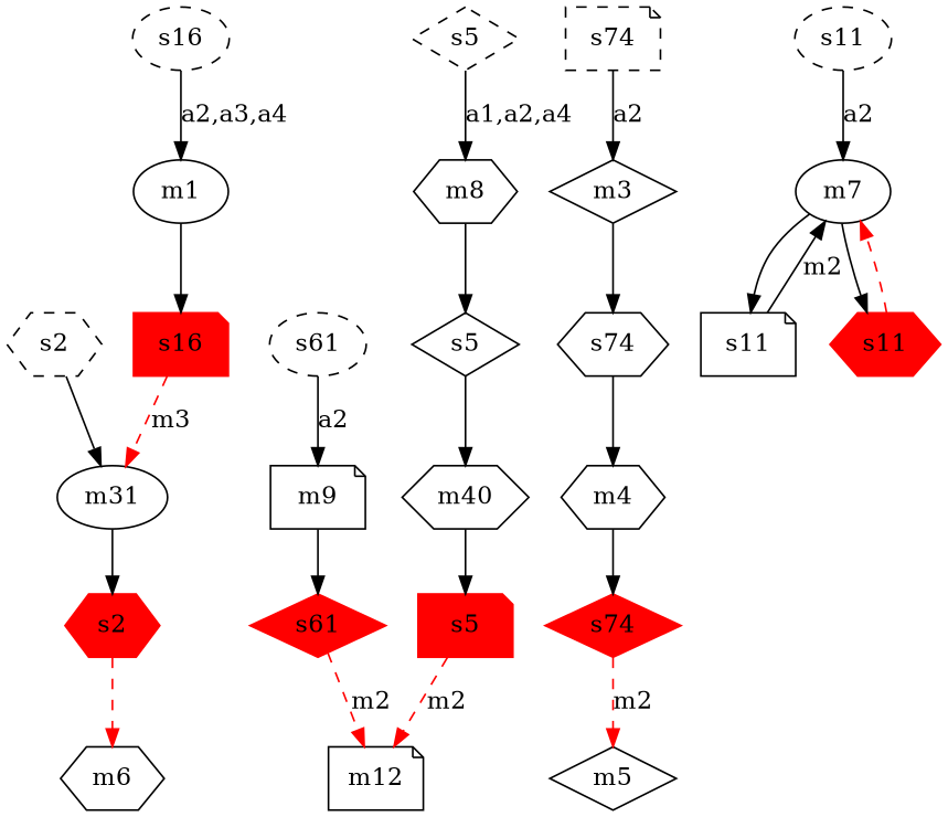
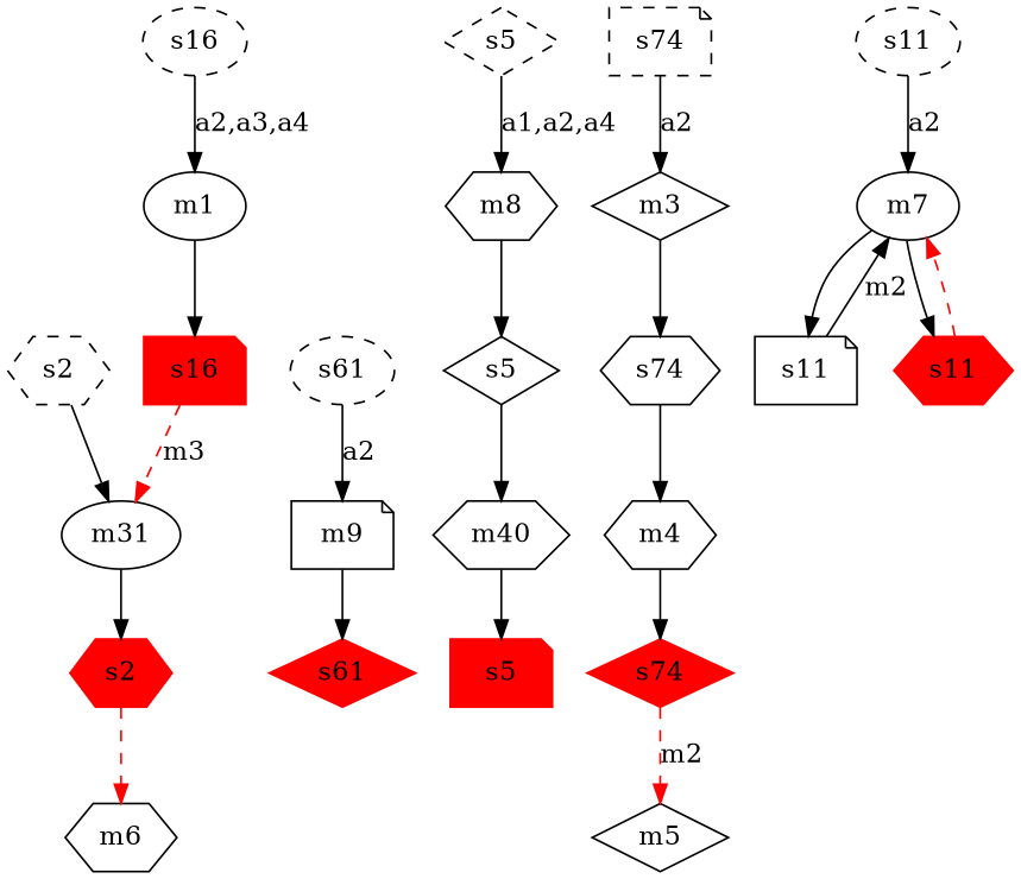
  digraph {
    node [shape=hexagon]
    m1 [shape=ellipse]
    n2 [color=red label=s16 shape=note style=filled]
    n3 [label=m31 shape=ellipse]
-   m12 [shape=note]
    m9 [shape=note]
    n6 [color=red label=s61 shape=diamond style=filled]
    m3 [shape=diamond]
    n8 [label=s74]
    m4
    n10 [color=red label=s2 style=filled]
    m6
    n12 [label=m40]
    n13 [color=red label=s5 shape=note style=filled]
    n14 [label=s5 shape=diamond]
    m8
    n16 [color=red label=s74 shape=diamond style=filled]
    m5 [shape=diamond]
    m7 [shape=ellipse]
    n19 [label=s11 shape=note]
    n20 [color=red label=s11 style=filled]
    n21 [label=s11 shape=ellipse style=dashed]
    n22 [label=s16 shape=ellipse style=dashed]
    n23 [label=s2 style=dashed]
    n24 [label=s5 shape=diamond style=dashed]
    n25 [label=s61 shape=ellipse style=dashed]
    n26 [label=s74 shape=note style=dashed]
    m1 -> n2
    n2 -> n3 [color=red label=m3 style=dashed]
    n3 -> n10
    m9 -> n6
-   n6 -> m12 [color=red label=m2 style=dashed]
    m3 -> n8
    n8 -> m4
    m4 -> n16
    n10 -> m6 [color=red style=dashed]
    n12 -> n13
-   n13 -> m12 [color=red label=m2 style=dashed]
    n14 -> n12
    m8 -> n14
    n16 -> m5 [color=red label=m2 style=dashed]
    m7 -> n19
    m7 -> n20
    n19 -> m7 [label=m2]
    n20 -> m7 [color=red style=dashed]
    n21 -> m7 [label=a2]
    n22 -> m1 [label="a2,a3,a4"]
    n23 -> n3
    n24 -> m8 [label="a1,a2,a4"]
    n25 -> m9 [label=a2]
    n26 -> m3 [label=a2]
  }
